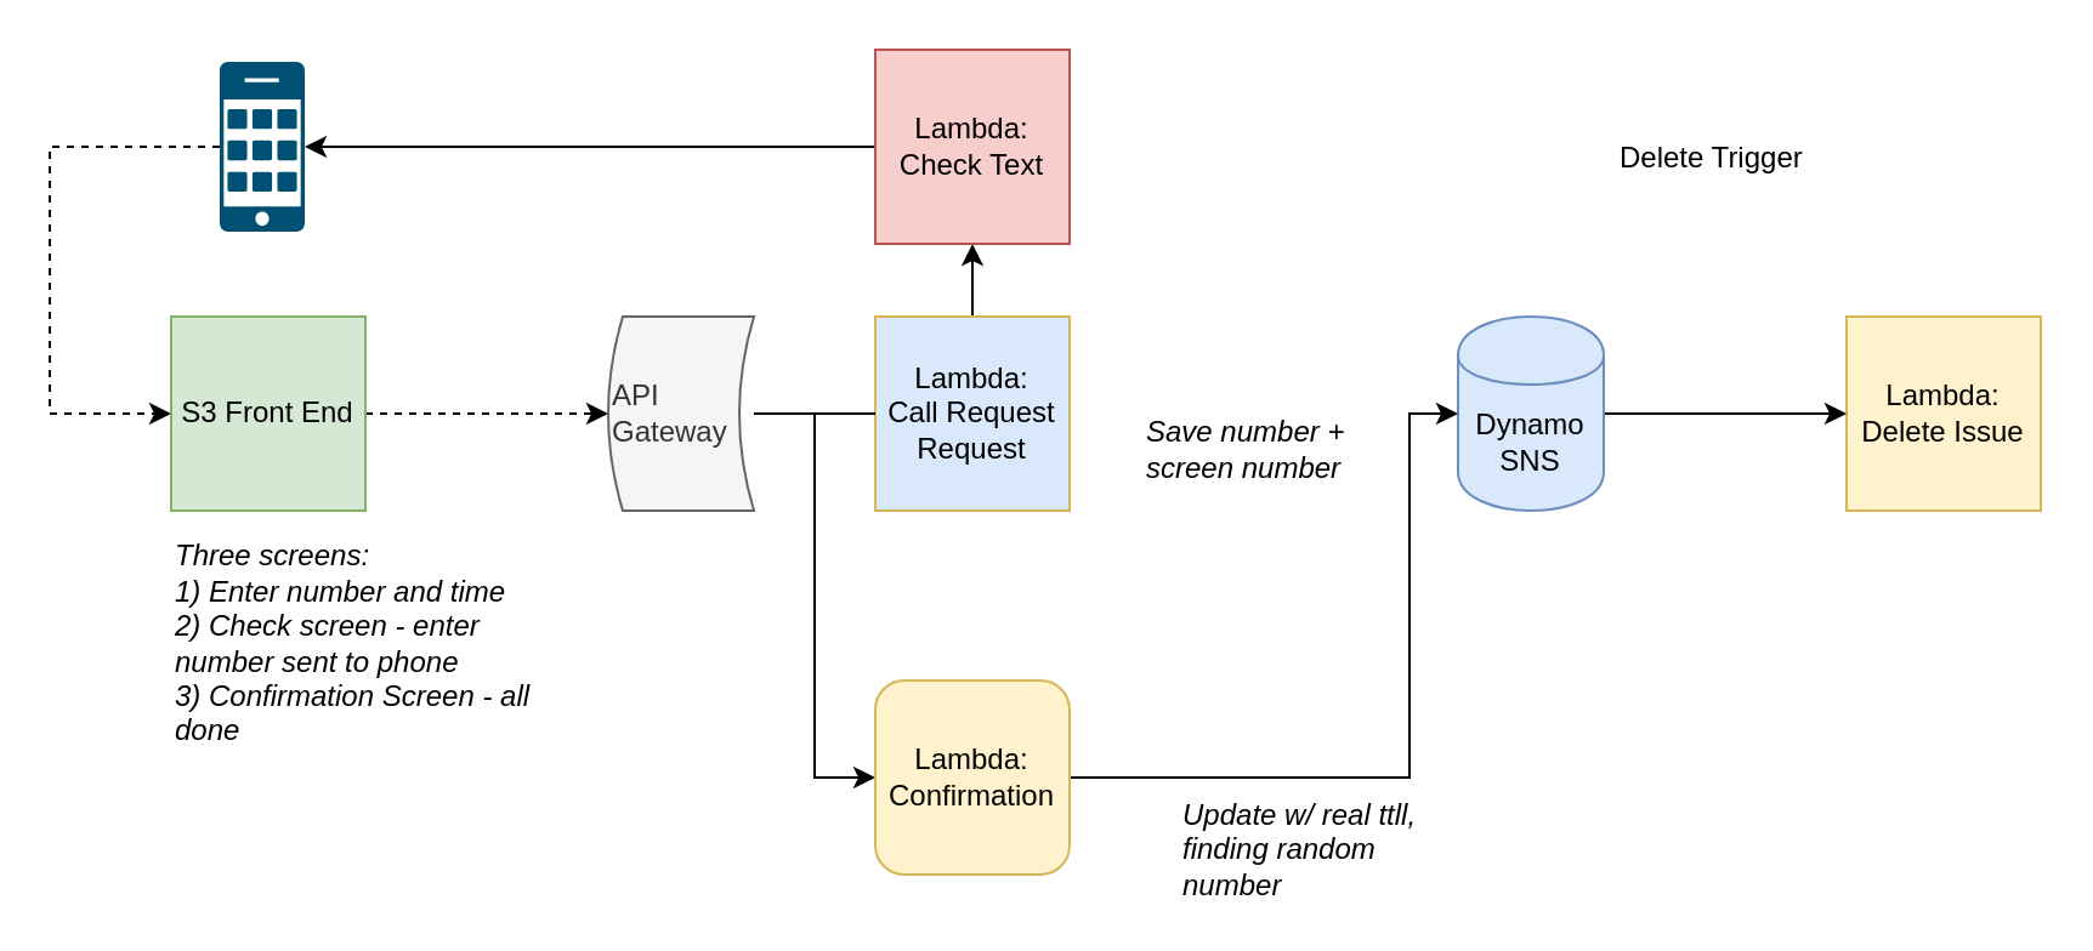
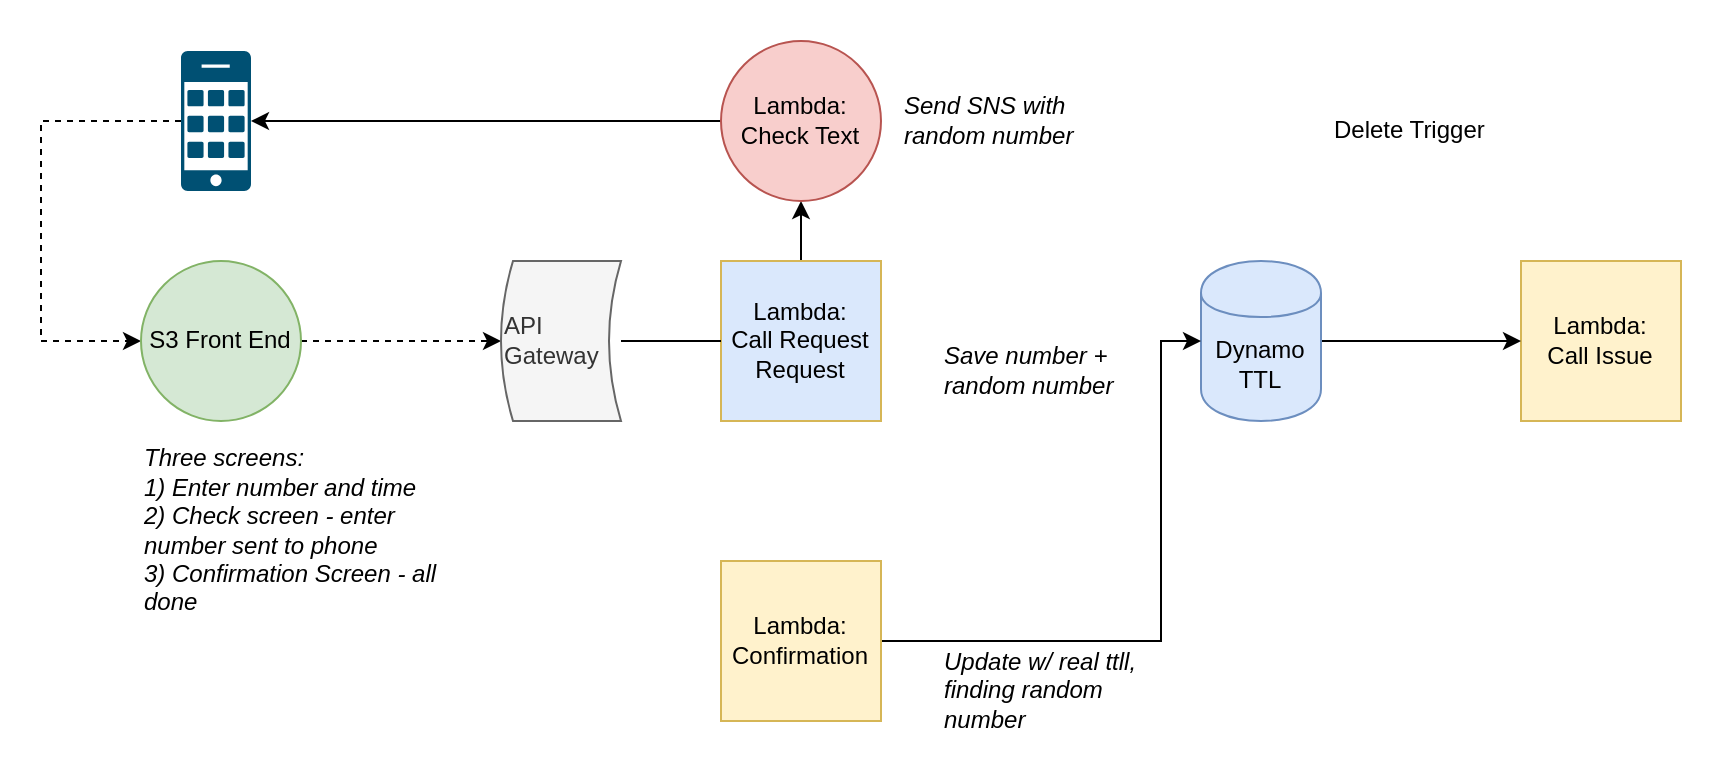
  <mxCell id="0" />
  <mxCell id="1" parent="0" />
- <mxCell id="2" value="Lambda:&lt;br&gt;Delete Issue" style="whiteSpace=wrap;html=1;aspect=fixed;fillColor=#fff2cc;strokeColor=#d6b656;" vertex="1" parent="1"><mxGeometry x="760" y="130" width="80" height="80" as="geometry" /></mxCell>
+ <mxCell id="2" value="Lambda:&lt;br&gt;Call Issue" style="whiteSpace=wrap;html=1;aspect=fixed;fillColor=#fff2cc;strokeColor=#d6b656;" vertex="1" parent="1"><mxGeometry x="760" y="130" width="80" height="80" as="geometry" /></mxCell>
  <mxCell id="3" style="edgeStyle=orthogonalEdgeStyle;rounded=0;orthogonalLoop=1;jettySize=auto;html=1;" edge="1" parent="1" source="4" target="2"><mxGeometry relative="1" as="geometry" /></mxCell>
- <mxCell id="4" value="Dynamo SNS" style="shape=cylinder;whiteSpace=wrap;html=1;boundedLbl=1;backgroundOutline=1;fillColor=#dae8fc;strokeColor=#6c8ebf;" vertex="1" parent="1"><mxGeometry x="600" y="130" width="60" height="80" as="geometry" /></mxCell>
+ <mxCell id="4" value="Dynamo TTL" style="shape=cylinder;whiteSpace=wrap;html=1;boundedLbl=1;backgroundOutline=1;fillColor=#dae8fc;strokeColor=#6c8ebf;" vertex="1" parent="1"><mxGeometry x="600" y="130" width="60" height="80" as="geometry" /></mxCell>
  <mxCell id="5" value="Delete Trigger" style="text;html=1;strokeColor=none;fillColor=none;align=left;verticalAlign=middle;whiteSpace=wrap;rounded=0;" vertex="1" parent="1"><mxGeometry x="665" y="55" width="95" height="20" as="geometry" /></mxCell>
  <mxCell id="6" style="edgeStyle=orthogonalEdgeStyle;rounded=0;orthogonalLoop=1;jettySize=auto;html=1;entryX=0.5;entryY=1;entryDx=0;entryDy=0;" edge="1" parent="1" source="7" target="10"><mxGeometry relative="1" as="geometry" /></mxCell>
  <mxCell id="7" value="Lambda:&lt;br&gt;Call Request Request" style="whiteSpace=wrap;html=1;aspect=fixed;fillColor=#dae8fc;strokeColor=#d6b656;" vertex="1" parent="1"><mxGeometry x="360" y="130" width="80" height="80" as="geometry" /></mxCell>
- <mxCell id="8" value="Save number + screen number" style="text;html=1;strokeColor=none;fillColor=none;align=left;verticalAlign=middle;whiteSpace=wrap;rounded=0;fontStyle=2" vertex="1" parent="1"><mxGeometry x="470" y="170" width="110" height="30" as="geometry" /></mxCell>
+ <mxCell id="8" value="Save number + random number" style="text;html=1;strokeColor=none;fillColor=none;align=left;verticalAlign=middle;whiteSpace=wrap;rounded=0;fontStyle=2" vertex="1" parent="1"><mxGeometry x="470" y="170" width="110" height="30" as="geometry" /></mxCell>
  <mxCell id="9" style="edgeStyle=orthogonalEdgeStyle;rounded=0;orthogonalLoop=1;jettySize=auto;html=1;" edge="1" parent="1" source="10" target="13"><mxGeometry relative="1" as="geometry" /></mxCell>
- <mxCell id="10" value="Lambda:&lt;br&gt;Check Text" style="whiteSpace=wrap;html=1;aspect=fixed;fillColor=#f8cecc;strokeColor=#b85450;" vertex="1" parent="1"><mxGeometry x="360" y="20" width="80" height="80" as="geometry" /></mxCell>
+ <mxCell id="10" value="Lambda:&lt;br&gt;Check Text" style="ellipse;whiteSpace=wrap;html=1;aspect=fixed;fillColor=#f8cecc;strokeColor=#b85450;" vertex="1" parent="1"><mxGeometry x="360" y="20" width="80" height="80" as="geometry" /></mxCell>
+ <mxCell id="11" value="Send SNS with random number" style="text;html=1;strokeColor=none;fillColor=none;align=left;verticalAlign=middle;whiteSpace=wrap;rounded=0;fontStyle=2" vertex="1" parent="1"><mxGeometry x="450" y="40" width="100" height="40" as="geometry" /></mxCell>
  <mxCell id="12" style="edgeStyle=orthogonalEdgeStyle;rounded=0;orthogonalLoop=1;jettySize=auto;html=1;entryX=0;entryY=0.5;entryDx=0;entryDy=0;exitX=0;exitY=0.5;exitDx=0;exitDy=0;exitPerimeter=0;dashed=1;" edge="1" parent="1" source="13" target="15"><mxGeometry relative="1" as="geometry"><Array as="points"><mxPoint x="20" y="60" /><mxPoint x="20" y="170" /></Array></mxGeometry></mxCell>
  <mxCell id="13" value="" style="points=[[0.015,0.015,0],[0.985,0.015,0],[0.985,0.985,0],[0.015,0.985,0],[0.25,0,0],[0.5,0,0],[0.75,0,0],[1,0.25,0],[1,0.5,0],[1,0.75,0],[0.75,1,0],[0.5,1,0],[0.25,1,0],[0,0.75,0],[0,0.5,0],[0,0.25,0]];verticalLabelPosition=bottom;html=1;verticalAlign=top;aspect=fixed;align=center;pointerEvents=1;shape=mxgraph.cisco19.cell_phone;fillColor=#005073;strokeColor=none;" vertex="1" parent="1"><mxGeometry x="90" y="25" width="35" height="70" as="geometry" /></mxCell>
  <mxCell id="14" style="edgeStyle=orthogonalEdgeStyle;rounded=0;orthogonalLoop=1;jettySize=auto;html=1;entryX=0;entryY=0.5;entryDx=0;entryDy=0;dashed=1;" edge="1" parent="1" source="15" target="19"><mxGeometry relative="1" as="geometry" /></mxCell>
- <mxCell id="15" value="S3 Front End" style="whiteSpace=wrap;html=1;aspect=fixed;fillColor=#d5e8d4;strokeColor=#82b366;" vertex="1" parent="1"><mxGeometry x="70" y="130" width="80" height="80" as="geometry" /></mxCell>
+ <mxCell id="15" value="S3 Front End" style="ellipse;whiteSpace=wrap;html=1;aspect=fixed;fillColor=#d5e8d4;strokeColor=#82b366;" vertex="1" parent="1"><mxGeometry x="70" y="130" width="80" height="80" as="geometry" /></mxCell>
  <mxCell id="16" value="Three screens:&lt;br&gt;1) Enter number and time&lt;br&gt;2) Check screen - enter number sent to phone&lt;br&gt;3) Confirmation Screen - all done" style="text;html=1;strokeColor=none;fillColor=none;align=left;verticalAlign=middle;whiteSpace=wrap;rounded=0;fontStyle=2" vertex="1" parent="1"><mxGeometry x="70" y="220" width="160" height="90" as="geometry" /></mxCell>
  <mxCell id="17" style="edgeStyle=orthogonalEdgeStyle;rounded=0;orthogonalLoop=1;jettySize=auto;html=1;entryX=0;entryY=0.5;entryDx=0;entryDy=0;endArrow=none;" edge="1" parent="1" source="19" target="7"><mxGeometry relative="1" as="geometry" /></mxCell>
- <mxCell id="18" style="edgeStyle=orthogonalEdgeStyle;rounded=0;orthogonalLoop=1;jettySize=auto;html=1;entryX=0;entryY=0.5;entryDx=0;entryDy=0;" edge="1" parent="1" source="19" target="21"><mxGeometry relative="1" as="geometry" /></mxCell>
  <mxCell id="19" value="API Gateway" style="shape=dataStorage;whiteSpace=wrap;html=1;align=left;fillColor=#f5f5f5;strokeColor=#666666;fontColor=#333333;" vertex="1" parent="1"><mxGeometry x="250" y="130" width="60" height="80" as="geometry" /></mxCell>
  <mxCell id="20" style="edgeStyle=orthogonalEdgeStyle;rounded=0;orthogonalLoop=1;jettySize=auto;html=1;entryX=0;entryY=0.5;entryDx=0;entryDy=0;" edge="1" parent="1" source="21" target="4"><mxGeometry relative="1" as="geometry"><Array as="points"><mxPoint x="580" y="320" /><mxPoint x="580" y="170" /></Array></mxGeometry></mxCell>
- <mxCell id="21" value="Lambda:&lt;br&gt;Confirmation" style="whiteSpace=wrap;html=1;aspect=fixed;fillColor=#fff2cc;strokeColor=#d6b656;rounded=1;" vertex="1" parent="1"><mxGeometry x="360" y="280" width="80" height="80" as="geometry" /></mxCell>
- <mxCell id="22" value="Update w/ real ttll, finding random number" style="text;html=1;strokeColor=none;fillColor=none;align=left;verticalAlign=middle;whiteSpace=wrap;rounded=0;fontStyle=2" vertex="1" parent="1"><mxGeometry x="485" y="325" width="110" height="50" as="geometry" /></mxCell>
+ <mxCell id="21" value="Lambda:&lt;br&gt;Confirmation" style="whiteSpace=wrap;html=1;aspect=fixed;fillColor=#fff2cc;strokeColor=#d6b656;" vertex="1" parent="1"><mxGeometry x="360" y="280" width="80" height="80" as="geometry" /></mxCell>
+ <mxCell id="22" value="Update w/ real ttll, finding random number" style="text;html=1;strokeColor=none;fillColor=none;align=left;verticalAlign=middle;whiteSpace=wrap;rounded=0;fontStyle=2" vertex="1" parent="1"><mxGeometry x="470" y="320" width="110" height="50" as="geometry" /></mxCell>
